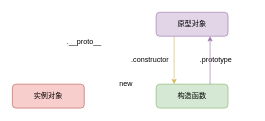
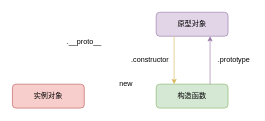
  <mxCell id="0" />
  <mxCell id="1" parent="0" />
- <mxCell id="2" value=".prototype" style="text;html=1;strokeColor=none;fillColor=none;align=center;verticalAlign=middle;whiteSpace=wrap;rounded=0;" vertex="1" parent="1"><mxGeometry x="330" y="90" width="60" height="20" as="geometry" /></mxCell>
+ <mxCell id="2" value=".prototype" style="text;html=1;strokeColor=none;fillColor=none;align=center;verticalAlign=middle;whiteSpace=wrap;rounded=0;" vertex="1" parent="1"><mxGeometry x="360" y="90" width="60" height="20" as="geometry" /></mxCell>
  <mxCell id="3" value=".constructor" style="text;html=1;strokeColor=none;fillColor=none;align=center;verticalAlign=middle;whiteSpace=wrap;rounded=0;" vertex="1" parent="1"><mxGeometry x="220" y="90" width="60" height="20" as="geometry" /></mxCell>
  <mxCell id="4" value=".__proto__" style="text;html=1;strokeColor=none;fillColor=none;align=center;verticalAlign=middle;whiteSpace=wrap;rounded=0;" vertex="1" parent="1"><mxGeometry x="110" y="60" width="60" height="20" as="geometry" /></mxCell>
  <mxCell id="5" value="实例对象" style="rounded=1;whiteSpace=wrap;html=1;fillColor=#f8cecc;strokeColor=#b85450;" vertex="1" parent="1"><mxGeometry x="20" y="140" width="120" height="40" as="geometry" /></mxCell>
  <mxCell id="6" value="构造函数" style="rounded=1;whiteSpace=wrap;html=1;fillColor=#d5e8d4;strokeColor=#82b366;" vertex="1" parent="1"><mxGeometry x="260" y="140" width="120" height="40" as="geometry" /></mxCell>
  <mxCell id="7" value="原型对象" style="rounded=1;whiteSpace=wrap;html=1;fillColor=#e1d5e7;strokeColor=#9673a6;" vertex="1" parent="1"><mxGeometry x="260" y="20" width="120" height="40" as="geometry" /></mxCell>
  <mxCell id="8" value="" style="endArrow=classic;html=1;exitX=0.25;exitY=1;exitDx=0;exitDy=0;entryX=0.25;entryY=0;entryDx=0;entryDy=0;fillColor=#fff2cc;strokeColor=#d6b656;" edge="1" parent="1" source="7" target="6"><mxGeometry width="50" height="50" relative="1" as="geometry"><mxPoint x="80" y="340" as="sourcePoint" /><mxPoint x="130" y="290" as="targetPoint" /></mxGeometry></mxCell>
  <mxCell id="9" value="" style="endArrow=classic;html=1;exitX=0.75;exitY=0;exitDx=0;exitDy=0;entryX=0.75;entryY=1;entryDx=0;entryDy=0;fillColor=#e1d5e7;strokeColor=#9673a6;" edge="1" parent="1" source="6" target="7"><mxGeometry width="50" height="50" relative="1" as="geometry"><mxPoint x="330" y="290" as="sourcePoint" /><mxPoint x="330" y="120" as="targetPoint" /></mxGeometry></mxCell>
  <mxCell id="10" value="new" style="text;html=1;strokeColor=none;fillColor=none;align=center;verticalAlign=middle;whiteSpace=wrap;rounded=0;" vertex="1" parent="1"><mxGeometry x="190" y="130" width="40" height="20" as="geometry" /></mxCell>
